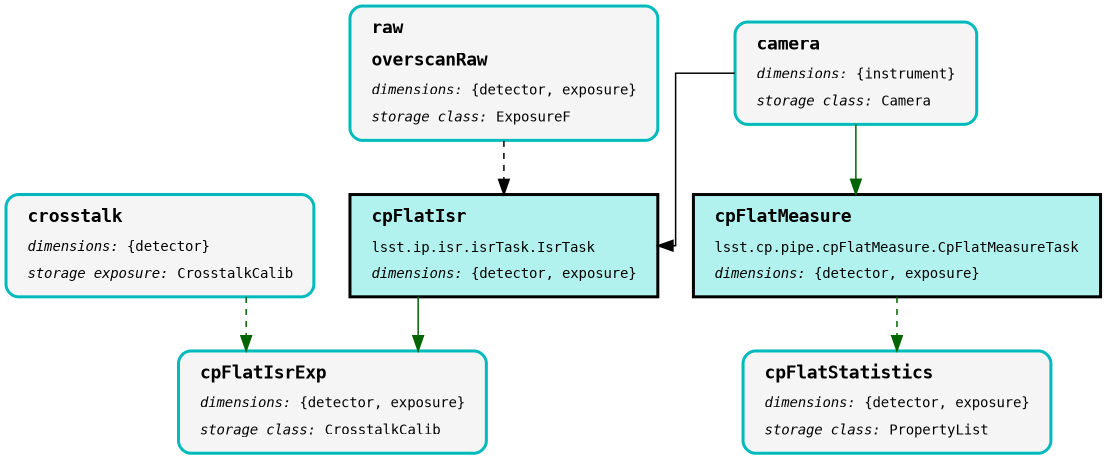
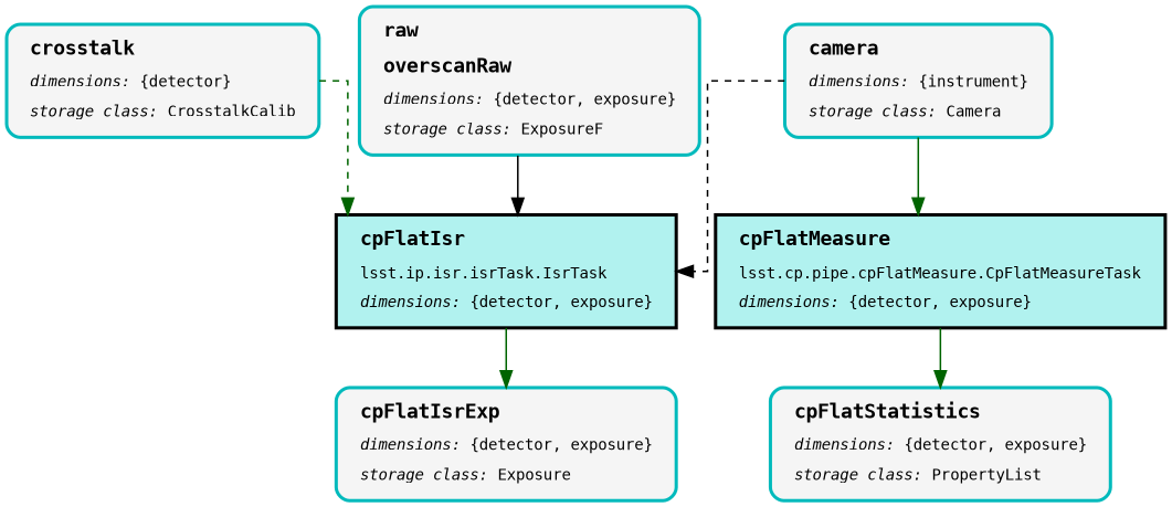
  digraph {
    nodesep=0.5
    ranksep=0.75
    splines=ortho
    node [color="#00BABC" fillcolor="#F5F5F5" fontname=Monospace fontsize=14 margin="0.2,0.1" penwidth=3 shape=box style="rounded,filled,bold"]
    edge [arrowsize=1.5 color=darkgreen penwidth=1.5]
    n1 [color=black fillcolor="#B1F2EF" label=<<TABLE BORDER="0" CELLPADDING="5"><TR><TD ALIGN="LEFT"><B><FONT POINT-SIZE="18">cpFlatIsr</FONT></B></TD></TR><TR><TD ALIGN="LEFT">lsst.ip.isr.isrTask.IsrTask</TD></TR><TR><TD ALIGN="LEFT"><I>dimensions:</I>&nbsp;{detector, exposure}</TD></TR></TABLE>> style=filled]
-   n2 [label=<<TABLE BORDER="0" CELLPADDING="5"><TR><TD ALIGN="LEFT"><B><FONT POINT-SIZE="18">cpFlatIsrExp</FONT></B></TD></TR><TR><TD ALIGN="LEFT"><I>dimensions:</I>&nbsp;{detector, exposure}</TD></TR><TR><TD ALIGN="LEFT"><I>storage class:</I>&nbsp;CrosstalkCalib</TD></TR></TABLE>>]
+   n2 [label=<<TABLE BORDER="0" CELLPADDING="5"><TR><TD ALIGN="LEFT"><B><FONT POINT-SIZE="18">cpFlatIsrExp</FONT></B></TD></TR><TR><TD ALIGN="LEFT"><I>dimensions:</I>&nbsp;{detector, exposure}</TD></TR><TR><TD ALIGN="LEFT"><I>storage class:</I>&nbsp;Exposure</TD></TR></TABLE>>]
    n3 [label=<<TABLE BORDER="0" CELLPADDING="5"><TR><TD ALIGN="LEFT"><B><FONT POINT-SIZE="18">camera</FONT></B></TD></TR><TR><TD ALIGN="LEFT"><I>dimensions:</I>&nbsp;{instrument}</TD></TR><TR><TD ALIGN="LEFT"><I>storage class:</I>&nbsp;Camera</TD></TR></TABLE>>]
    n4 [color=black fillcolor="#B1F2EF" label=<<TABLE BORDER="0" CELLPADDING="5"><TR><TD ALIGN="LEFT"><B><FONT POINT-SIZE="18">cpFlatMeasure</FONT></B></TD></TR><TR><TD ALIGN="LEFT">lsst.cp.pipe.cpFlatMeasure.CpFlatMeasureTask</TD></TR><TR><TD ALIGN="LEFT"><I>dimensions:</I>&nbsp;{detector, exposure}</TD></TR></TABLE>> style=filled]
-   n5 [label=<<TABLE BORDER="0" CELLPADDING="5"><TR><TD ALIGN="LEFT"><B><FONT POINT-SIZE="18">crosstalk</FONT></B></TD></TR><TR><TD ALIGN="LEFT"><I>dimensions:</I>&nbsp;{detector}</TD></TR><TR><TD ALIGN="LEFT"><I>storage exposure:</I>&nbsp;CrosstalkCalib</TD></TR></TABLE>>]
+   n5 [label=<<TABLE BORDER="0" CELLPADDING="5"><TR><TD ALIGN="LEFT"><B><FONT POINT-SIZE="18">crosstalk</FONT></B></TD></TR><TR><TD ALIGN="LEFT"><I>dimensions:</I>&nbsp;{detector}</TD></TR><TR><TD ALIGN="LEFT"><I>storage class:</I>&nbsp;CrosstalkCalib</TD></TR></TABLE>>]
    n6 [label=<<TABLE BORDER="0" CELLPADDING="5"><TR><TD ALIGN="LEFT"><B><FONT POINT-SIZE="18">cpFlatStatistics</FONT></B></TD></TR><TR><TD ALIGN="LEFT"><I>dimensions:</I>&nbsp;{detector, exposure}</TD></TR><TR><TD ALIGN="LEFT"><I>storage class:</I>&nbsp;PropertyList</TD></TR></TABLE>>]
    n7 [label=<<TABLE BORDER="0" CELLPADDING="5"><TR><TD ALIGN="LEFT"><B><FONT POINT-SIZE="18">raw</FONT></B></TD></TR><TR><TD ALIGN="LEFT"><B><FONT POINT-SIZE="18">overscanRaw</FONT></B></TD></TR><TR><TD ALIGN="LEFT"><I>dimensions:</I>&nbsp;{detector, exposure}</TD></TR><TR><TD ALIGN="LEFT"><I>storage class:</I>&nbsp;ExposureF</TD></TR></TABLE>>]
    n1 -> n2
-   n3 -> n1 [color=black style=solid]
+   n3 -> n1 [color=black style=dashed]
    n3 -> n4
-   n4 -> n6 [style=dashed]
-   n5 -> n2 [style=dashed]
-   n7 -> n1 [color=black style=dashed]
+   n4 -> n6
+   n5 -> n1 [style=dashed]
+   n7 -> n1 [color=black]
  }
